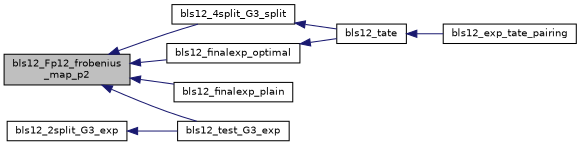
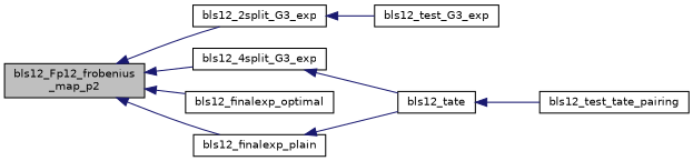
  digraph {
    rankdir=LR
    node [color=black fillcolor=white fontname=Helvetica fontsize=10 shape=record style=filled]
    edge [color=midnightblue dir=back fontname=Helvetica fontsize=10 labelfontname=Helvetica labelfontsize=10 style=solid]
    n1 [fillcolor=grey75 fontcolor=black height=0.2 label="bls12_Fp12_frobenius\l_map_p2" width=0.4]
    n2 [height=0.2 label=bls12_2split_G3_exp width=0.4]
-   n3 [height=0.2 label=bls12_4split_G3_split width=0.4]
+   n3 [height=0.2 label=bls12_4split_G3_exp width=0.4]
    n4 [height=0.2 label=bls12_finalexp_optimal width=0.4]
    n5 [height=0.2 label=bls12_finalexp_plain width=0.4]
    n6 [height=0.2 label=bls12_test_G3_exp width=0.4]
    n7 [height=0.2 label=bls12_tate width=0.4]
-   n8 [height=0.2 label=bls12_exp_tate_pairing width=0.4]
-   n1 -> n6
+   n8 [height=0.2 label=bls12_test_tate_pairing width=0.4]
+   n1 -> n2
    n1 -> n3
    n1 -> n4
    n1 -> n5
    n2 -> n6
    n3 -> n7
-   n4 -> n7
+   n5 -> n7
    n7 -> n8
  }
